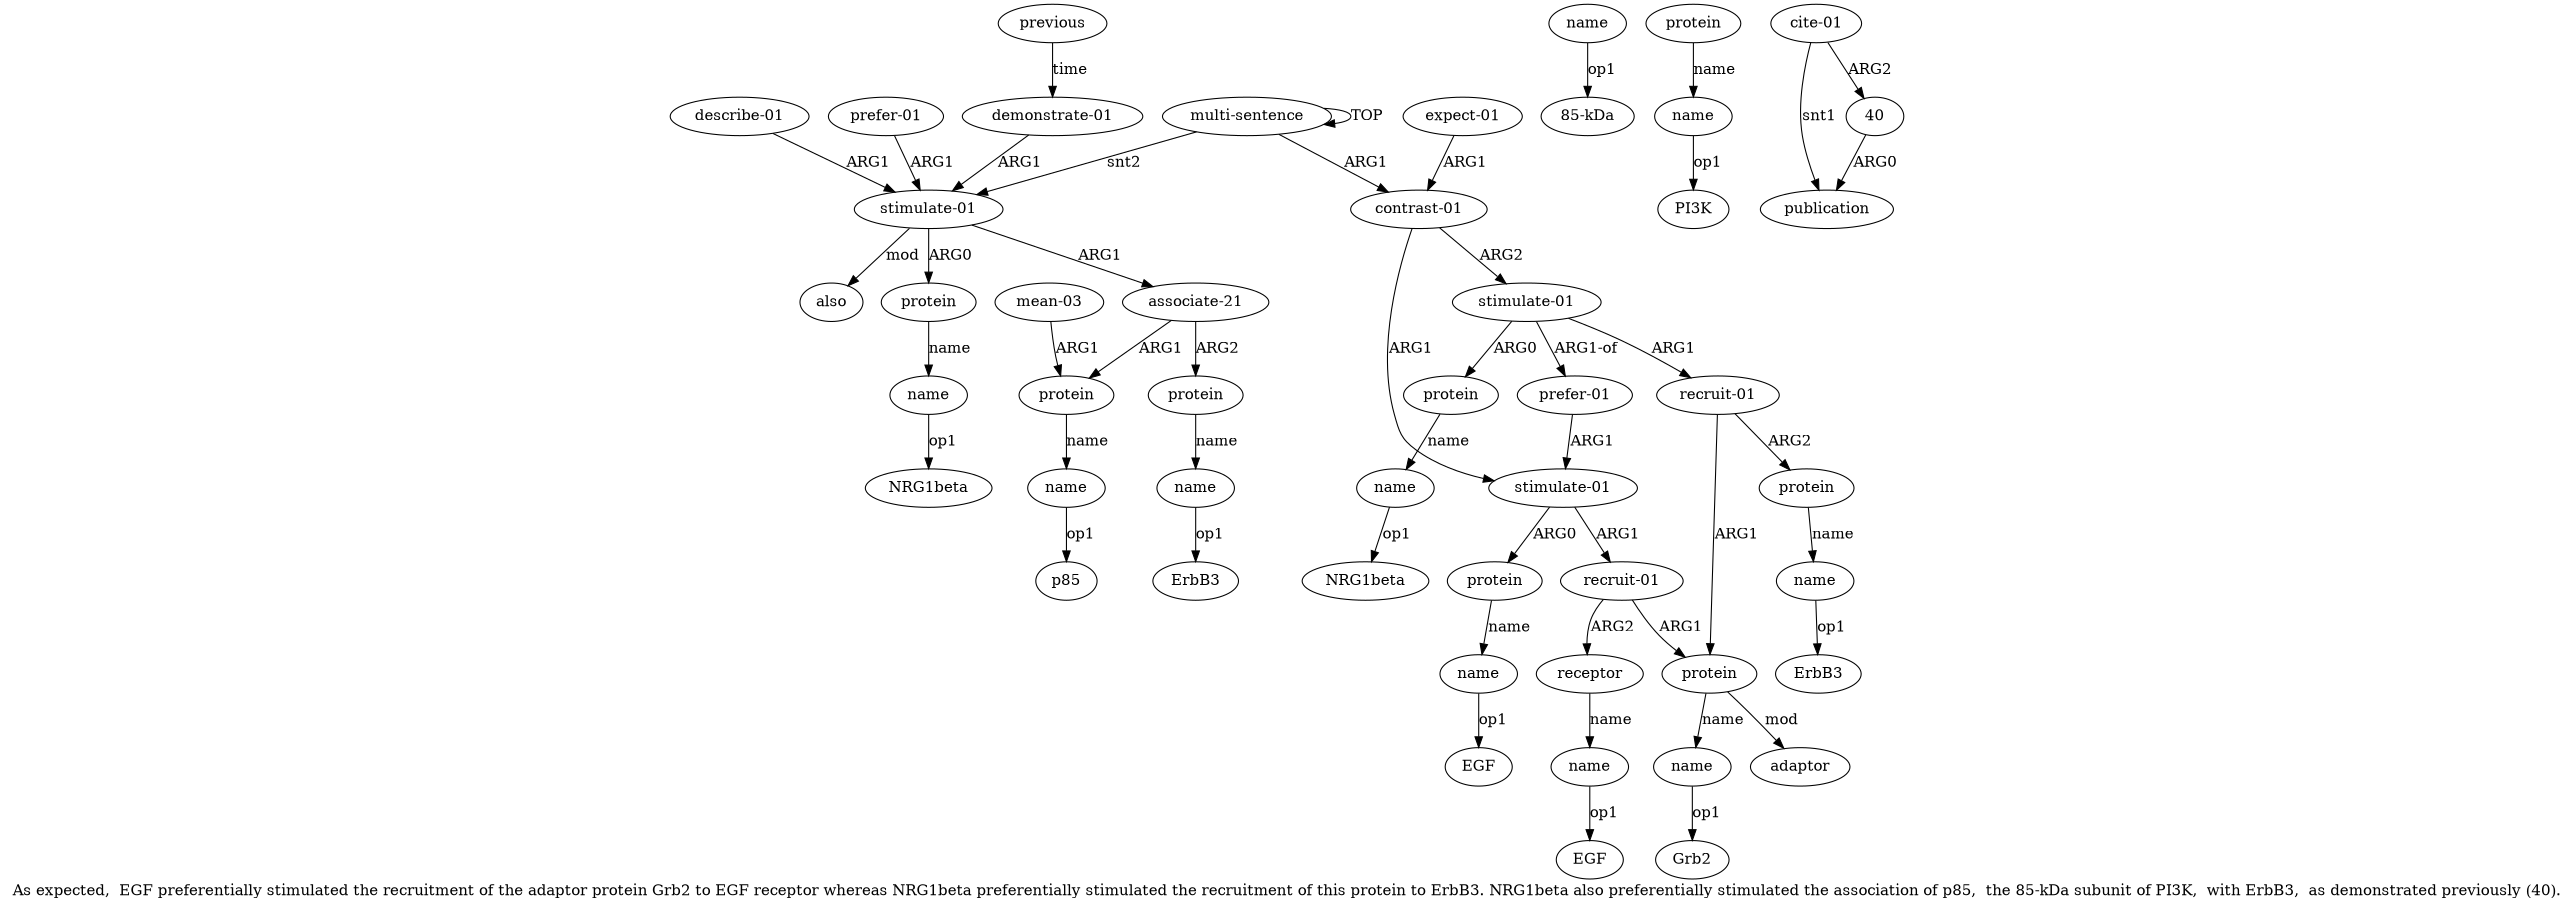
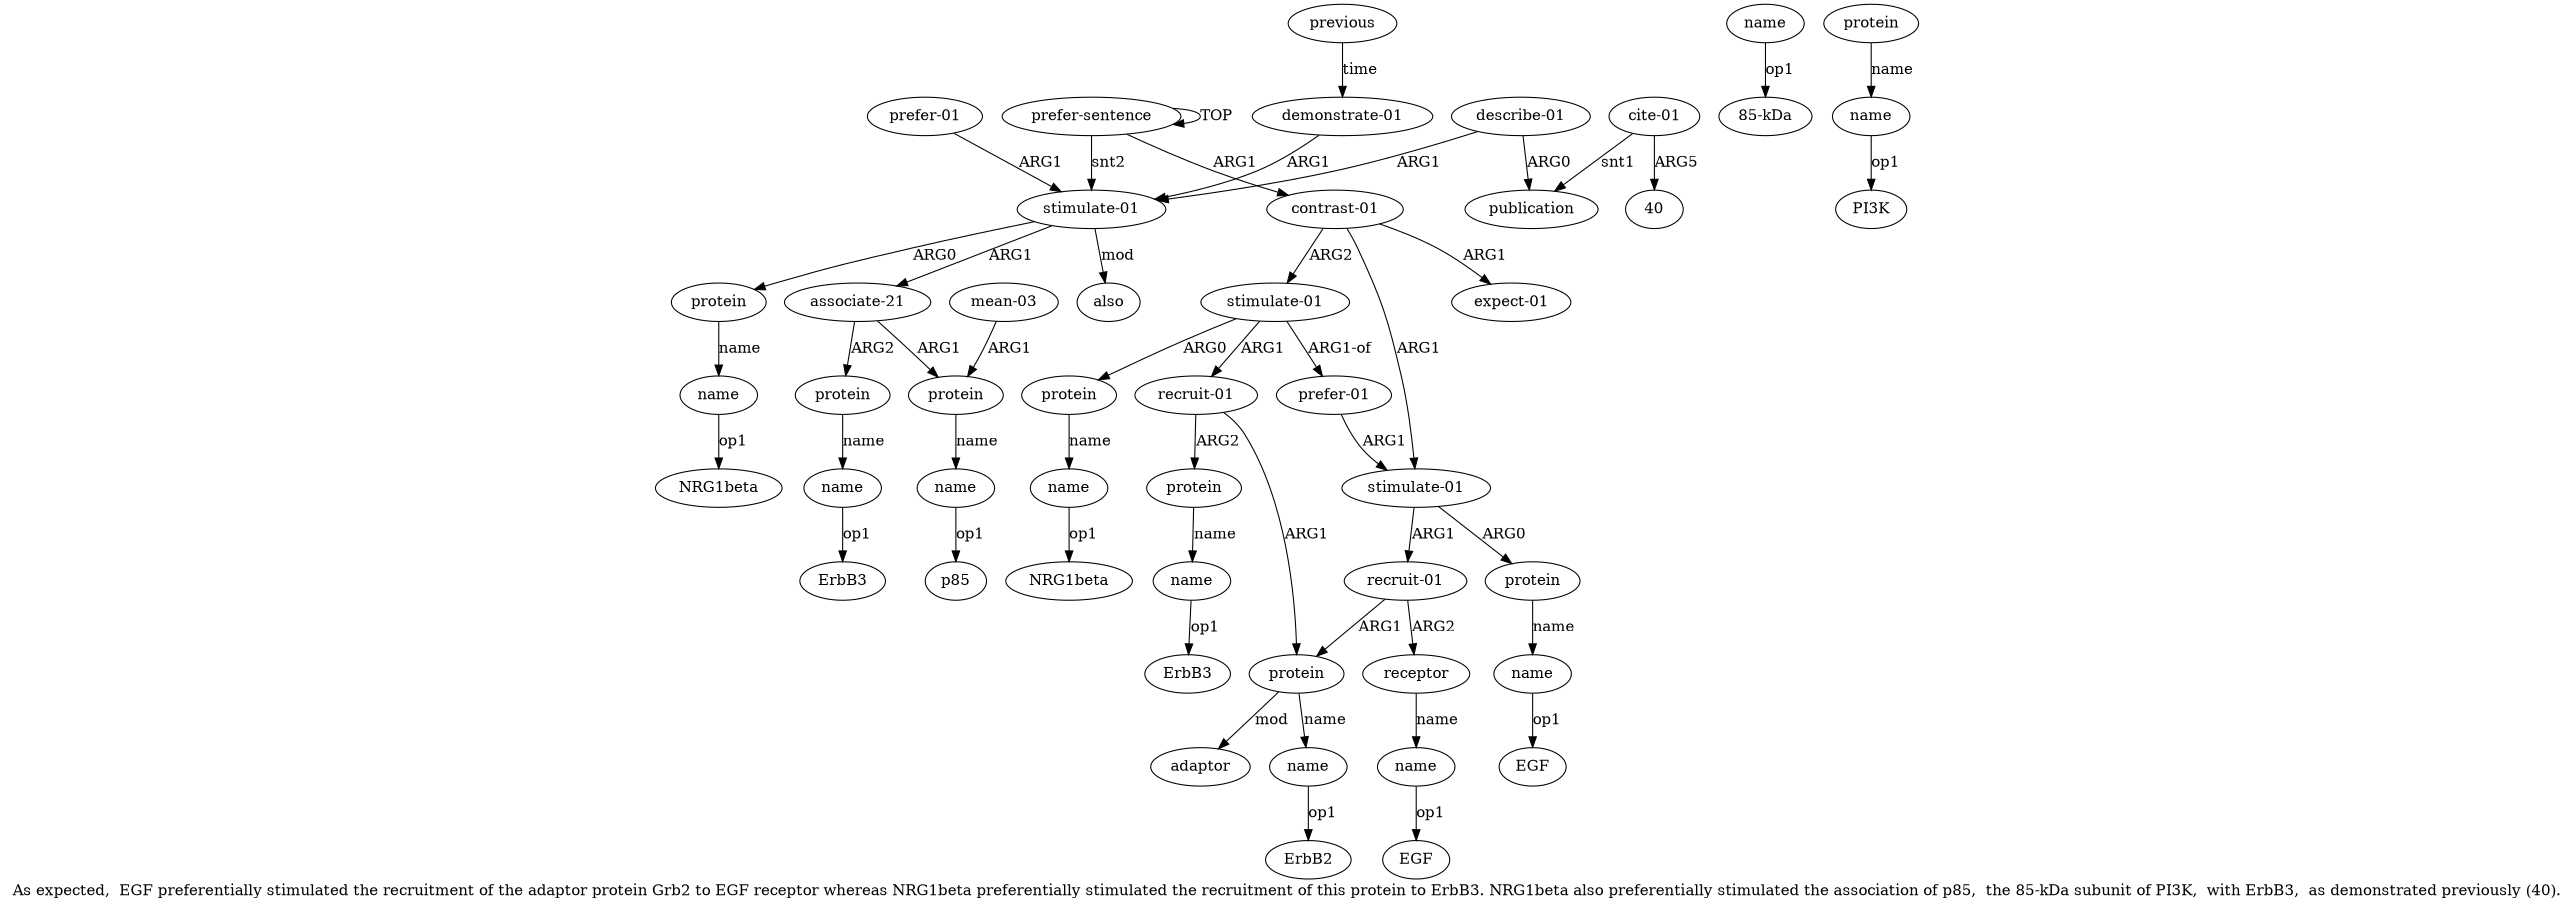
  digraph {
    label="As expected,  EGF preferentially stimulated the recruitment of the adaptor protein Grb2 to EGF receptor whereas NRG1beta preferentially stimulated the recruitment of this protein to ErbB3. NRG1beta also preferentially stimulated the association of p85,  the 85-kDa subunit of PI3K,  with ErbB3,  as demonstrated previously (40)."
    node [color=black gold_ind=-1 gold_label=name test_ind=-1 test_label=name]
    edge [color=black gold_label=ARG1 test_label=ARG1]
    n1 [gold_ind=20 gold_label=protein label=protein test_ind=20 test_label=protein]
    n2 [gold_ind=21 label=name test_ind=21]
    n3 [gold_label=NRG1beta label=NRG1beta test_label=NRG1beta]
    n4 [gold_ind=22 gold_label="associate-01" label="associate-21" test_ind=22 test_label="associate-01"]
    n5 [gold_ind=23 gold_label=protein label=protein test_ind=23 test_label=protein]
    n6 [gold_ind=30 gold_label=protein label=protein test_ind=30 test_label=protein]
    n7 [gold_ind=24 label=name test_ind=24]
    n8 [gold_ind=31 label=name test_ind=31]
    n9 [gold_label=p85 label=p85 test_label=p85]
    n10 [gold_label=ErbB3 label=ErbB3 test_label=ErbB3]
    n11 [gold_ind=25 gold_label="mean-01" label="mean-03" test_ind=25 test_label="mean-01"]
    n12 [gold_ind=27 label=name test_ind=27]
    n13 [gold_label="85-kDa" label="85-kDa" test_label="85-kDa"]
    n14 [gold_ind=28 gold_label=protein label=protein test_ind=28 test_label=protein]
    n15 [gold_ind=29 label=name test_ind=29]
    n16 [gold_label=PI3K label=PI3K test_label=PI3K]
    n17 [gold_ind=37 gold_label=publication label=publication test_ind=37 test_label=publication]
    n18 [gold_ind=36 gold_label="describe-01" label="describe-01" test_ind=36 test_label="describe-01"]
    n19 [gold_ind=19 gold_label="stimulate-01" label="stimulate-01" test_ind=19 test_label="stimulate-01"]
    n20 [gold_ind=32 gold_label=also label=also test_ind=32 test_label=also]
    n21 [gold_ind=33 gold_label="prefer-01" label="prefer-01" test_ind=33 test_label="prefer-01"]
    n22 [gold_label=40 label=40 test_label=40]
    n23 [gold_ind=35 gold_label=previous label=previous test_ind=35 test_label=previous]
    n24 [gold_ind=34 gold_label="demonstrate-01" label="demonstrate-01" test_ind=34 test_label="demonstrate-01"]
    n25 [gold_label=NRG1beta label=NRG1beta test_label=NRG1beta]
-   n26 [gold_label=Grb2 label=Grb2 test_label=Grb2]
+   n26 [gold_label=Grb2 label=ErbB2 test_label=Grb2]
    n27 [gold_ind=15 gold_label="recruit-01" label="recruit-01" test_ind=15 test_label="recruit-01"]
    n28 [gold_ind=16 gold_label=protein label=protein test_ind=16 test_label=protein]
    n29 [gold_ind=6 gold_label=protein label=protein test_ind=6 test_label=protein]
    n30 [gold_ind=17 label=name test_ind=17]
    n31 [gold_ind=7 label=name test_ind=7]
    n32 [gold_ind=8 gold_label=adaptor label=adaptor test_ind=8 test_label=adaptor]
    n33 [gold_label=ErbB3 label=ErbB3 test_label=ErbB3]
    n34 [gold_ind=14 label=name test_ind=14]
    n35 [gold_ind=11 gold_label="prefer-01" label="prefer-01" test_ind=11 test_label="prefer-01"]
    n36 [gold_ind=2 gold_label="stimulate-01" label="stimulate-01" test_ind=2 test_label="stimulate-01"]
    n37 [gold_ind=3 gold_label=protein label=protein test_ind=3 test_label=protein]
    n38 [gold_ind=5 gold_label="recruit-01" label="recruit-01" test_ind=5 test_label="recruit-01"]
    n39 [gold_ind=4 label=name test_ind=4]
    n40 [gold_ind=9 gold_label=receptor label=receptor test_ind=9 test_label=receptor]
    n41 [gold_ind=10 label=name test_ind=10]
    n42 [gold_label=EGF label=EGF test_label=EGF]
    n43 [gold_ind=13 gold_label=protein label=protein test_ind=13 test_label=protein]
    n44 [gold_ind=12 gold_label="stimulate-01" label="stimulate-01" test_ind=12 test_label="stimulate-01"]
    n45 [gold_ind=38 gold_label="cite-01" label="cite-01" test_ind=38 test_label="cite-01"]
    n46 [gold_ind=18 gold_label="expect-01" label="expect-01" test_ind=18 test_label="expect-01"]
    n47 [gold_ind=1 gold_label="contrast-01" label="contrast-01" test_ind=1 test_label="contrast-01"]
-   n48 [gold_ind=0 gold_label="multi-sentence" label="multi-sentence" test_ind=0 test_label="multi-sentence"]
+   n48 [gold_ind=0 gold_label="multi-sentence" label="prefer-sentence" test_ind=0 test_label="multi-sentence"]
    n49 [gold_label=EGF label=EGF test_label=EGF]
    n1 -> n2 [gold_label=name label=name test_label=name]
    n2 -> n3 [gold_label=op1 label=op1 test_label=op1]
    n4 -> n5 [label=ARG1]
    n4 -> n6 [gold_label=ARG2 label=ARG2 test_label=ARG2]
    n5 -> n7 [gold_label=name label=name test_label=name]
    n6 -> n8 [gold_label=name label=name test_label=name]
    n7 -> n9 [gold_label=op1 label=op1 test_label=op1]
    n8 -> n10 [gold_label=op1 label=op1 test_label=op1]
    n11 -> n5 [label=ARG1]
    n12 -> n13 [gold_label=op1 label=op1 test_label=op1]
    n14 -> n15 [gold_label=name label=name test_label=name]
    n15 -> n16 [gold_label=op1 label=op1 test_label=op1]
-   n22 -> n17 [gold_label=ARG0 label=ARG0 test_label=ARG0]
+   n18 -> n17 [gold_label=ARG0 label=ARG0 test_label=ARG0]
    n18 -> n19 [label=ARG1]
    n19 -> n1 [gold_label=ARG0 label=ARG0 test_label=ARG0]
    n19 -> n4 [label=ARG1]
    n19 -> n20 [gold_label=mod label=mod test_label=mod]
    n21 -> n19 [label=ARG1]
    n23 -> n24 [gold_label=time label=time test_label=time]
    n24 -> n19 [label=ARG1]
    n27 -> n28 [gold_label=ARG2 label=ARG2 test_label=ARG2]
    n27 -> n29 [label=ARG1]
    n28 -> n30 [gold_label=name label=name test_label=name]
    n29 -> n31 [gold_label=name label=name test_label=name]
    n29 -> n32 [gold_label=mod label=mod test_label=mod]
    n30 -> n33 [gold_label=op1 label=op1 test_label=op1]
    n31 -> n26 [gold_label=op1 label=op1 test_label=op1]
    n34 -> n25 [gold_label=op1 label=op1 test_label=op1]
    n35 -> n36 [label=ARG1]
    n36 -> n37 [gold_label=ARG0 label=ARG0 test_label=ARG0]
    n36 -> n38 [label=ARG1]
    n37 -> n39 [gold_label=name label=name test_label=name]
    n38 -> n29 [label=ARG1]
    n38 -> n40 [gold_label=ARG2 label=ARG2 test_label=ARG2]
    n39 -> n49 [gold_label=op1 label=op1 test_label=op1]
    n40 -> n41 [gold_label=name label=name test_label=name]
    n41 -> n42 [gold_label=op1 label=op1 test_label=op1]
    n43 -> n34 [gold_label=name label=name test_label=name]
    n44 -> n27 [label=ARG1]
    n44 -> n35 [gold_label="ARG1-of" label="ARG1-of" test_label="ARG1-of"]
    n44 -> n43 [gold_label=ARG0 label=ARG0 test_label=ARG0]
    n45 -> n17 [label=snt1]
-   n45 -> n22 [gold_label=ARG2 label=ARG2 test_label=ARG2]
-   n46 -> n47 [label=ARG1]
+   n45 -> n22 [gold_label=ARG2 label=ARG5 test_label=ARG2]
+   n47 -> n46 [label=ARG1]
    n47 -> n36 [label=ARG1]
    n47 -> n44 [gold_label=ARG2 label=ARG2 test_label=ARG2]
    n48 -> n19 [gold_label=snt2 label=snt2 test_label=snt2]
    n48 -> n47 [gold_label=snt1 label=ARG1 test_label=snt1]
    n48 -> n48 [gold_label=TOP label=TOP test_label=TOP]
  }
